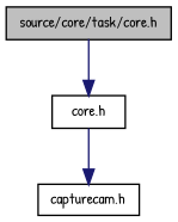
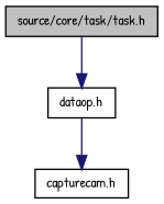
  digraph {
    fontname="Patrick Hand"
    node [color=black fillcolor=white fontname="Patrick Hand" fontsize=10 shape=record style=filled]
    edge [color=midnightblue fontname="Patrick Hand" fontsize=10 labelfontname=Helvetica labelfontsize=10 style=solid]
-   n1 [fillcolor=grey75 fontcolor=black height=0.2 label="source/core/task/core.h" width=0.4]
-   n2 [height=0.2 label="core.h" width=0.4]
+   n1 [fillcolor=grey75 fontcolor=black height=0.2 label="source/core/task/task.h" width=0.4]
+   n2 [height=0.2 label="dataop.h" width=0.4]
    n3 [height=0.2 label="capturecam.h" width=0.4]
    n1 -> n2
    n2 -> n3
  }
